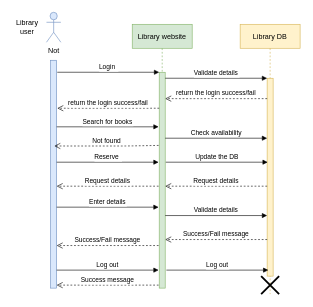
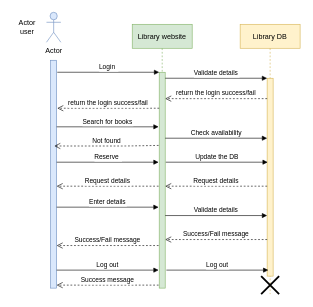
  <mxCell id="0" />
  <mxCell id="1" parent="0" />
  <mxCell id="2" value="Library website" style="shape=umlLifeline;perimeter=lifelinePerimeter;container=1;collapsible=0;recursiveResize=0;rounded=0;shadow=0;strokeWidth=1;fillColor=#d5e8d4;strokeColor=#82b366;" parent="1" vertex="1"><mxGeometry x="220" y="40" width="100" height="440" as="geometry" /></mxCell>
  <mxCell id="3" value="" style="points=[];perimeter=orthogonalPerimeter;rounded=0;shadow=0;strokeWidth=1;fillColor=#d5e8d4;strokeColor=#82b366;" parent="2" vertex="1"><mxGeometry x="45" y="80" width="10" height="360" as="geometry" /></mxCell>
  <mxCell id="4" value="return the login success/fail" style="verticalAlign=bottom;endArrow=open;dashed=1;endSize=8;exitX=0;exitY=0.95;shadow=0;strokeWidth=1;" parent="1" edge="1"><mxGeometry relative="1" as="geometry"><mxPoint x="95" y="180" as="targetPoint" /><mxPoint x="265" y="180" as="sourcePoint" /><Array as="points"><mxPoint x="210" y="180" /></Array><mxPoint as="offset" /></mxGeometry></mxCell>
  <mxCell id="5" value="Login " style="verticalAlign=bottom;endArrow=block;entryX=0;entryY=0;shadow=0;strokeWidth=1;" parent="1" target="3" edge="1"><mxGeometry relative="1" as="geometry"><mxPoint x="95" y="120" as="sourcePoint" /><mxPoint as="offset" /></mxGeometry></mxCell>
  <mxCell id="6" value="Library DB" style="shape=umlLifeline;perimeter=lifelinePerimeter;container=1;collapsible=0;recursiveResize=0;rounded=0;shadow=0;strokeWidth=1;fillColor=#fff2cc;strokeColor=#d6b656;" vertex="1" parent="1"><mxGeometry x="400" y="40" width="100" height="450" as="geometry" /></mxCell>
  <mxCell id="7" value="" style="points=[];perimeter=orthogonalPerimeter;rounded=0;shadow=0;strokeWidth=1;fillColor=#fff2cc;strokeColor=#d6b656;" vertex="1" parent="6"><mxGeometry x="45" y="90" width="10" height="330" as="geometry" /></mxCell>
  <mxCell id="8" value="" style="shape=umlDestroy;whiteSpace=wrap;html=1;strokeWidth=3;" vertex="1" parent="6"><mxGeometry x="35" y="420" width="30" height="30" as="geometry" /></mxCell>
  <mxCell id="9" value="" style="points=[];perimeter=orthogonalPerimeter;rounded=0;shadow=0;strokeWidth=1;fillColor=#dae8fc;strokeColor=#6c8ebf;" vertex="1" parent="1"><mxGeometry x="84" y="100" width="10" height="380" as="geometry" /></mxCell>
- <mxCell id="10" value="Not" style="shape=umlActor;verticalLabelPosition=bottom;verticalAlign=top;html=1;outlineConnect=0;fillColor=#dae8fc;strokeColor=#6c8ebf;" vertex="1" parent="1"><mxGeometry x="77" y="20" width="24" height="50" as="geometry" /></mxCell>
- <mxCell id="11" value="Library user" style="text;html=1;strokeColor=none;fillColor=none;align=center;verticalAlign=middle;whiteSpace=wrap;rounded=0;" vertex="1" parent="1"><mxGeometry x="20" y="30" width="50" height="30" as="geometry" /></mxCell>
+ <mxCell id="10" value="Actor" style="shape=umlActor;verticalLabelPosition=bottom;verticalAlign=top;html=1;outlineConnect=0;fillColor=#dae8fc;strokeColor=#6c8ebf;" vertex="1" parent="1"><mxGeometry x="77" y="20" width="24" height="50" as="geometry" /></mxCell>
+ <mxCell id="11" value="Actor user" style="text;html=1;strokeColor=none;fillColor=none;align=center;verticalAlign=middle;whiteSpace=wrap;rounded=0;" vertex="1" parent="1"><mxGeometry x="20" y="30" width="50" height="30" as="geometry" /></mxCell>
  <mxCell id="12" value="Validate details" style="verticalAlign=bottom;endArrow=block;entryX=0;entryY=0;shadow=0;strokeWidth=1;" edge="1" parent="1"><mxGeometry relative="1" as="geometry"><mxPoint x="275" y="130" as="sourcePoint" /><mxPoint x="445" y="130" as="targetPoint" /><mxPoint as="offset" /></mxGeometry></mxCell>
  <mxCell id="13" value="Search for books" style="verticalAlign=bottom;endArrow=block;shadow=0;strokeWidth=1;" edge="1" parent="1"><mxGeometry relative="1" as="geometry"><mxPoint x="94" y="211" as="sourcePoint" /><mxPoint x="264" y="211" as="targetPoint" /><mxPoint as="offset" /></mxGeometry></mxCell>
  <mxCell id="14" value="Not found" style="html=1;verticalAlign=bottom;endArrow=open;dashed=1;endSize=8;exitX=-0.1;exitY=0.869;exitDx=0;exitDy=0;exitPerimeter=0;entryX=0.6;entryY=0.842;entryDx=0;entryDy=0;entryPerimeter=0;" edge="1" parent="1"><mxGeometry relative="1" as="geometry"><mxPoint x="264" y="242.04" as="sourcePoint" /><mxPoint x="90" y="242.98" as="targetPoint" /><Array as="points"><mxPoint x="210" y="243" /><mxPoint x="130" y="243" /></Array></mxGeometry></mxCell>
  <mxCell id="15" value="Reserve " style="verticalAlign=bottom;endArrow=block;shadow=0;strokeWidth=1;" edge="1" parent="1"><mxGeometry relative="1" as="geometry"><mxPoint x="94" y="270" as="sourcePoint" /><mxPoint x="264" y="270" as="targetPoint" /><mxPoint as="offset" /></mxGeometry></mxCell>
  <mxCell id="16" value="Check availability" style="html=1;verticalAlign=bottom;endArrow=block;" edge="1" parent="1"><mxGeometry width="80" relative="1" as="geometry"><mxPoint x="275" y="230" as="sourcePoint" /><mxPoint x="445" y="230" as="targetPoint" /></mxGeometry></mxCell>
  <mxCell id="17" value="return the login success/fail" style="verticalAlign=bottom;endArrow=open;dashed=1;endSize=8;exitX=0;exitY=0.95;shadow=0;strokeWidth=1;" edge="1" parent="1"><mxGeometry relative="1" as="geometry"><mxPoint x="275" y="164" as="targetPoint" /><mxPoint x="445" y="164" as="sourcePoint" /><Array as="points"><mxPoint x="390" y="164" /></Array><mxPoint as="offset" /></mxGeometry></mxCell>
  <mxCell id="18" value="Update the DB" style="html=1;verticalAlign=bottom;endArrow=block;" edge="1" parent="1"><mxGeometry width="80" relative="1" as="geometry"><mxPoint x="276" y="270" as="sourcePoint" /><mxPoint x="446" y="270" as="targetPoint" /></mxGeometry></mxCell>
  <mxCell id="19" value="Request details" style="verticalAlign=bottom;endArrow=open;dashed=1;endSize=8;exitX=0;exitY=0.95;shadow=0;strokeWidth=1;" edge="1" parent="1"><mxGeometry relative="1" as="geometry"><mxPoint x="275" y="310" as="targetPoint" /><mxPoint x="445" y="310" as="sourcePoint" /><Array as="points"><mxPoint x="390" y="310" /></Array><mxPoint as="offset" /></mxGeometry></mxCell>
  <mxCell id="20" value="Request details" style="verticalAlign=bottom;endArrow=open;dashed=1;endSize=8;exitX=0;exitY=0.95;shadow=0;strokeWidth=1;" edge="1" parent="1"><mxGeometry relative="1" as="geometry"><mxPoint x="94" y="310" as="targetPoint" /><mxPoint x="264" y="310" as="sourcePoint" /><Array as="points"><mxPoint x="209" y="310" /></Array><mxPoint as="offset" /></mxGeometry></mxCell>
  <mxCell id="21" value="Enter details" style="verticalAlign=bottom;endArrow=block;shadow=0;strokeWidth=1;" edge="1" parent="1"><mxGeometry relative="1" as="geometry"><mxPoint x="94" y="345" as="sourcePoint" /><mxPoint x="264" y="345" as="targetPoint" /><mxPoint as="offset" /></mxGeometry></mxCell>
  <mxCell id="22" value="Validate details" style="verticalAlign=bottom;endArrow=block;shadow=0;strokeWidth=1;" edge="1" parent="1"><mxGeometry relative="1" as="geometry"><mxPoint x="275" y="359" as="sourcePoint" /><mxPoint x="445" y="359" as="targetPoint" /><mxPoint as="offset" /></mxGeometry></mxCell>
  <mxCell id="23" value="Success/Fail message" style="verticalAlign=bottom;endArrow=open;dashed=1;endSize=8;exitX=0;exitY=0.95;shadow=0;strokeWidth=1;" edge="1" parent="1"><mxGeometry relative="1" as="geometry"><mxPoint x="275" y="399" as="targetPoint" /><mxPoint x="445" y="399" as="sourcePoint" /><Array as="points"><mxPoint x="390" y="399" /></Array><mxPoint as="offset" /></mxGeometry></mxCell>
  <mxCell id="24" value="Success/Fail message" style="verticalAlign=bottom;endArrow=open;dashed=1;endSize=8;exitX=0;exitY=0.95;shadow=0;strokeWidth=1;" edge="1" parent="1"><mxGeometry relative="1" as="geometry"><mxPoint x="94" y="409" as="targetPoint" /><mxPoint x="264" y="409" as="sourcePoint" /><Array as="points"><mxPoint x="209" y="409" /></Array><mxPoint as="offset" /></mxGeometry></mxCell>
  <mxCell id="25" value="Log out" style="verticalAlign=bottom;endArrow=block;shadow=0;strokeWidth=1;" edge="1" parent="1"><mxGeometry relative="1" as="geometry"><mxPoint x="94" y="450" as="sourcePoint" /><mxPoint x="264" y="450" as="targetPoint" /><mxPoint as="offset" /></mxGeometry></mxCell>
  <mxCell id="26" value="Log out" style="verticalAlign=bottom;endArrow=block;shadow=0;strokeWidth=1;" edge="1" parent="1"><mxGeometry relative="1" as="geometry"><mxPoint x="277" y="450" as="sourcePoint" /><mxPoint x="447" y="450" as="targetPoint" /><mxPoint as="offset" /></mxGeometry></mxCell>
  <mxCell id="27" value="Success message" style="verticalAlign=bottom;endArrow=open;dashed=1;endSize=8;exitX=0;exitY=0.95;shadow=0;strokeWidth=1;" edge="1" parent="1"><mxGeometry relative="1" as="geometry"><mxPoint x="94" y="475" as="targetPoint" /><mxPoint x="264" y="475" as="sourcePoint" /><Array as="points"><mxPoint x="209" y="475" /></Array><mxPoint as="offset" /></mxGeometry></mxCell>
